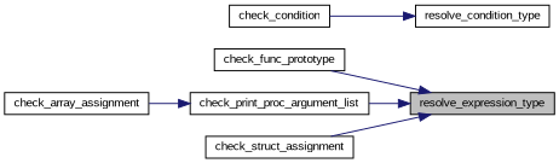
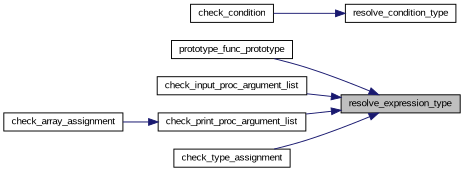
  digraph {
    fontname="Liberation Sans"
    rankdir=RL
    node [color=black fillcolor=white fontname="Liberation Sans" fontsize=10 shape=record style=filled]
    edge [color=midnightblue dir=back fontname="Liberation Sans" fontsize=10 labelfontname=Helvetica labelfontsize=10 style=solid]
    n1 [fillcolor=grey75 fontcolor=black height=0.2 label=resolve_expression_type width=0.4]
-   n2 [height=0.2 label=check_func_prototype width=0.4]
+   n2 [height=0.2 label=prototype_func_prototype width=0.4]
+   n3 [height=0.2 label=check_input_proc_argument_list width=0.4]
    n4 [height=0.2 label=check_print_proc_argument_list width=0.4]
-   n5 [height=0.2 label=check_struct_assignment width=0.4]
+   n5 [height=0.2 label=check_type_assignment width=0.4]
    n6 [height=0.2 label=check_array_assignment width=0.4]
    n7 [height=0.2 label=resolve_condition_type width=0.4]
    n8 [height=0.2 label=check_condition width=0.4]
    n1 -> n2
+   n1 -> n3
    n1 -> n4
    n1 -> n5
    n4 -> n6
    n7 -> n8
  }
